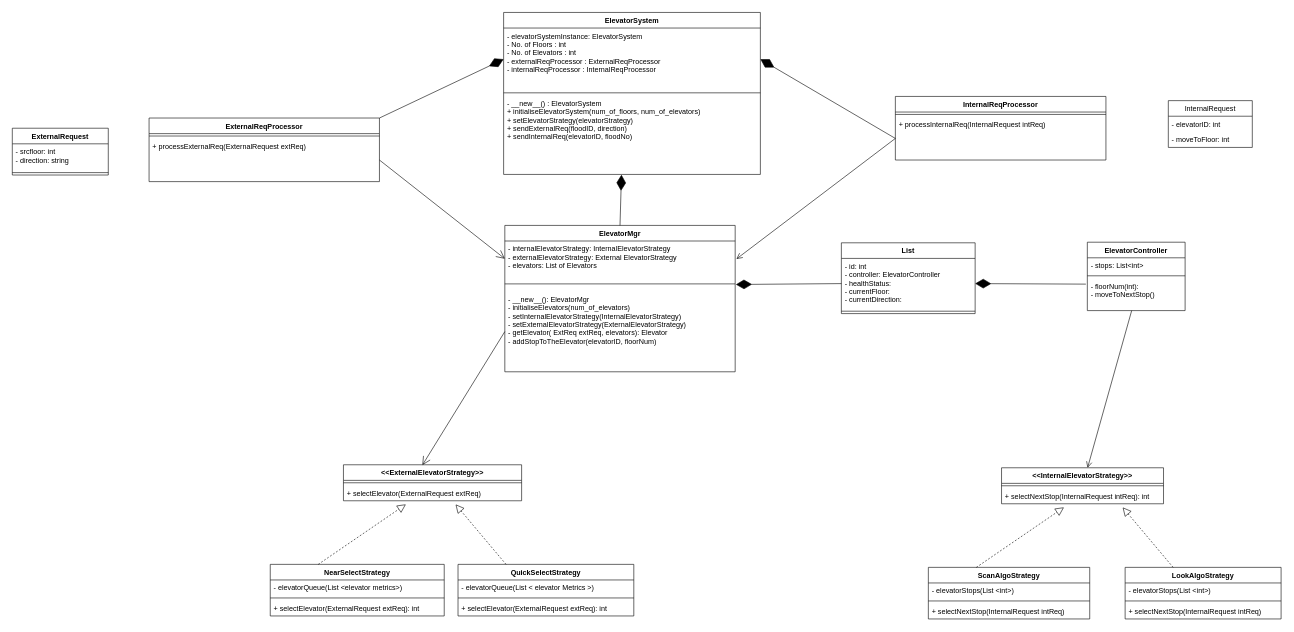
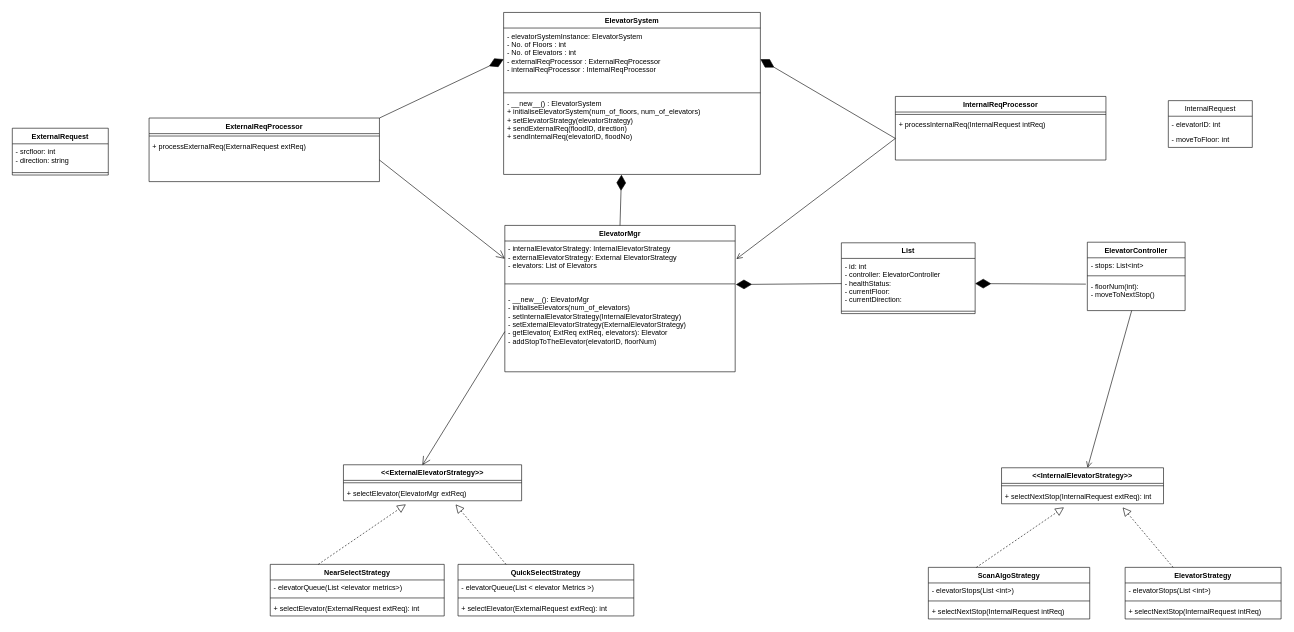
  <mxCell id="0" />
  <mxCell id="1" parent="0" />
  <mxCell id="2" value="ElevatorSystem" style="swimlane;fontStyle=1;align=center;verticalAlign=top;childLayout=stackLayout;horizontal=1;startSize=26;horizontalStack=0;resizeParent=1;resizeParentMax=0;resizeLast=0;collapsible=1;marginBottom=0;strokeColor=default;" parent="1" vertex="1"><mxGeometry x="839" y="20" width="428" height="270" as="geometry" /></mxCell>
  <mxCell id="3" value="- elevatorSystemInstance: ElevatorSystem&#10;- No. of Floors : int&#10;- No. of Elevators : int&#10;- externalReqProcessor : ExternalReqProcessor&#10;- internalReqProcessor : InternalReqProcessor&#10;&#10;&#10;&#10;&#10;&#10;" style="text;strokeColor=none;fillColor=none;align=left;verticalAlign=top;spacingLeft=4;spacingRight=4;overflow=hidden;rotatable=0;points=[[0,0.5],[1,0.5]];portConstraint=eastwest;" parent="2" vertex="1"><mxGeometry y="26" width="428" height="104" as="geometry" /></mxCell>
  <mxCell id="4" value="" style="line;strokeWidth=1;fillColor=none;align=left;verticalAlign=middle;spacingTop=-1;spacingLeft=3;spacingRight=3;rotatable=0;labelPosition=right;points=[];portConstraint=eastwest;strokeColor=inherit;" parent="2" vertex="1"><mxGeometry y="130" width="428" height="8" as="geometry" /></mxCell>
  <mxCell id="5" value="- __new__() : ElevatorSystem&#10;+ initialiseElevatorSystem(num_of_floors, num_of_elevators)&#10;+ setElevatorStrategy(elevatorStrategy)&#10;+ sendExternalReq(floodID, direction)&#10;+ sendInternalReq(elevatorID, floodNo)&#10;" style="text;strokeColor=none;fillColor=none;align=left;verticalAlign=top;spacingLeft=4;spacingRight=4;overflow=hidden;rotatable=0;points=[[0,0.5],[1,0.5]];portConstraint=eastwest;" parent="2" vertex="1"><mxGeometry y="138" width="428" height="132" as="geometry" /></mxCell>
  <mxCell id="6" value="" style="endArrow=diamondThin;endFill=1;endSize=24;html=1;entryX=1;entryY=0.5;entryDx=0;entryDy=0;exitX=0;exitY=0.5;exitDx=0;exitDy=0;" parent="1" target="3" edge="1" source="9"><mxGeometry width="160" relative="1" as="geometry"><mxPoint x="1319" y="200" as="sourcePoint" /><mxPoint x="1419" y="250" as="targetPoint" /></mxGeometry></mxCell>
  <mxCell id="7" value="InternalReqProcessor" style="swimlane;fontStyle=1;align=center;verticalAlign=top;childLayout=stackLayout;horizontal=1;startSize=26;horizontalStack=0;resizeParent=1;resizeParentMax=0;resizeLast=0;collapsible=1;marginBottom=0;strokeColor=default;" parent="1" vertex="1"><mxGeometry x="1492" y="160" width="351" height="106" as="geometry" /></mxCell>
  <mxCell id="8" value="" style="line;strokeWidth=1;fillColor=none;align=left;verticalAlign=middle;spacingTop=-1;spacingLeft=3;spacingRight=3;rotatable=0;labelPosition=right;points=[];portConstraint=eastwest;strokeColor=inherit;" parent="7" vertex="1"><mxGeometry y="26" width="351" height="8" as="geometry" /></mxCell>
  <mxCell id="9" value="+ processInternalReq(InternalRequest intReq)" style="text;strokeColor=none;fillColor=none;align=left;verticalAlign=top;spacingLeft=4;spacingRight=4;overflow=hidden;rotatable=0;points=[[0,0.5],[1,0.5]];portConstraint=eastwest;" parent="7" vertex="1"><mxGeometry y="34" width="351" height="72" as="geometry" /></mxCell>
  <mxCell id="10" value="ExternalRequest" style="swimlane;fontStyle=1;align=center;verticalAlign=top;childLayout=stackLayout;horizontal=1;startSize=26;horizontalStack=0;resizeParent=1;resizeParentMax=0;resizeLast=0;collapsible=1;marginBottom=0;strokeColor=default;" parent="1" vertex="1"><mxGeometry x="20" y="213" width="160" height="78" as="geometry" /></mxCell>
  <mxCell id="11" value="- srcfloor: int&#10;- direction: string" style="text;strokeColor=none;fillColor=none;align=left;verticalAlign=top;spacingLeft=4;spacingRight=4;overflow=hidden;rotatable=0;points=[[0,0.5],[1,0.5]];portConstraint=eastwest;" parent="10" vertex="1"><mxGeometry y="26" width="160" height="44" as="geometry" /></mxCell>
  <mxCell id="12" value="" style="line;strokeWidth=1;fillColor=none;align=left;verticalAlign=middle;spacingTop=-1;spacingLeft=3;spacingRight=3;rotatable=0;labelPosition=right;points=[];portConstraint=eastwest;strokeColor=inherit;" parent="10" vertex="1"><mxGeometry y="70" width="160" height="8" as="geometry" /></mxCell>
  <mxCell id="13" value="ElevatorMgr" style="swimlane;fontStyle=1;align=center;verticalAlign=top;childLayout=stackLayout;horizontal=1;startSize=26;horizontalStack=0;resizeParent=1;resizeParentMax=0;resizeLast=0;collapsible=1;marginBottom=0;" vertex="1" parent="1"><mxGeometry x="841" y="375" width="384" height="244" as="geometry" /></mxCell>
  <mxCell id="14" value="- internalElevatorStrategy: InternalElevatorStrategy&#10;- externalElevatorStrategy: External ElevatorStrategy&#10;- elevators: List of Elevators&#10;" style="text;strokeColor=none;fillColor=none;align=left;verticalAlign=top;spacingLeft=4;spacingRight=4;overflow=hidden;rotatable=0;points=[[0,0.5],[1,0.5]];portConstraint=eastwest;" vertex="1" parent="13"><mxGeometry y="26" width="384" height="59" as="geometry" /></mxCell>
  <mxCell id="15" value="" style="line;strokeWidth=1;fillColor=none;align=left;verticalAlign=middle;spacingTop=-1;spacingLeft=3;spacingRight=3;rotatable=0;labelPosition=right;points=[];portConstraint=eastwest;strokeColor=inherit;" vertex="1" parent="13"><mxGeometry y="85" width="384" height="25" as="geometry" /></mxCell>
  <mxCell id="16" value="- __new__(): ElevatorMgr&#10;- initialiseElevators(num_of_elevators)&#10;- setInternalElevatorStrategy(InternalElevatorStrategy)&#10;- setExternalElevatorStrategy(ExternalElevatorStrategy)&#10;- getElevator( ExtReq extReq, elevators): Elevator&#10;- addStopToTheElevator(elevatorID, floorNum)&#10;" style="text;strokeColor=none;fillColor=none;align=left;verticalAlign=top;spacingLeft=4;spacingRight=4;overflow=hidden;rotatable=0;points=[[0,0.5],[1,0.5]];portConstraint=eastwest;fontStyle=0" vertex="1" parent="13"><mxGeometry y="110" width="384" height="134" as="geometry" /></mxCell>
  <mxCell id="17" value="&lt;&lt;ExternalElevatorStrategy&gt;&gt;&#10;" style="swimlane;fontStyle=1;align=center;verticalAlign=top;childLayout=stackLayout;horizontal=1;startSize=26;horizontalStack=0;resizeParent=1;resizeParentMax=0;resizeLast=0;collapsible=1;marginBottom=0;strokeColor=default;" vertex="1" parent="1"><mxGeometry x="572" y="774" width="297" height="60" as="geometry" /></mxCell>
  <mxCell id="18" value="" style="line;strokeWidth=1;fillColor=none;align=left;verticalAlign=middle;spacingTop=-1;spacingLeft=3;spacingRight=3;rotatable=0;labelPosition=right;points=[];portConstraint=eastwest;strokeColor=inherit;" vertex="1" parent="17"><mxGeometry y="26" width="297" height="8" as="geometry" /></mxCell>
- <mxCell id="19" value="+ selectElevator(ExternalRequest extReq)" style="text;strokeColor=none;fillColor=none;align=left;verticalAlign=top;spacingLeft=4;spacingRight=4;overflow=hidden;rotatable=0;points=[[0,0.5],[1,0.5]];portConstraint=eastwest;" vertex="1" parent="17"><mxGeometry y="34" width="297" height="26" as="geometry" /></mxCell>
+ <mxCell id="19" value="+ selectElevator(ElevatorMgr extReq)" style="text;strokeColor=none;fillColor=none;align=left;verticalAlign=top;spacingLeft=4;spacingRight=4;overflow=hidden;rotatable=0;points=[[0,0.5],[1,0.5]];portConstraint=eastwest;" vertex="1" parent="17"><mxGeometry y="34" width="297" height="26" as="geometry" /></mxCell>
  <mxCell id="20" value="NearSelectStrategy" style="swimlane;fontStyle=1;align=center;verticalAlign=top;childLayout=stackLayout;horizontal=1;startSize=26;horizontalStack=0;resizeParent=1;resizeParentMax=0;resizeLast=0;collapsible=1;marginBottom=0;strokeColor=default;" vertex="1" parent="1"><mxGeometry x="450" y="940" width="290" height="86" as="geometry" /></mxCell>
  <mxCell id="21" value="- elevatorQueue(List &lt;elevator metrics&gt;)" style="text;strokeColor=none;fillColor=none;align=left;verticalAlign=top;spacingLeft=4;spacingRight=4;overflow=hidden;rotatable=0;points=[[0,0.5],[1,0.5]];portConstraint=eastwest;" vertex="1" parent="20"><mxGeometry y="26" width="290" height="26" as="geometry" /></mxCell>
  <mxCell id="22" value="" style="line;strokeWidth=1;fillColor=none;align=left;verticalAlign=middle;spacingTop=-1;spacingLeft=3;spacingRight=3;rotatable=0;labelPosition=right;points=[];portConstraint=eastwest;strokeColor=inherit;" vertex="1" parent="20"><mxGeometry y="52" width="290" height="8" as="geometry" /></mxCell>
  <mxCell id="23" value="+ selectElevator(ExternalRequest extReq): int" style="text;strokeColor=none;fillColor=none;align=left;verticalAlign=top;spacingLeft=4;spacingRight=4;overflow=hidden;rotatable=0;points=[[0,0.5],[1,0.5]];portConstraint=eastwest;" vertex="1" parent="20"><mxGeometry y="60" width="290" height="26" as="geometry" /></mxCell>
  <mxCell id="24" value="" style="endArrow=block;dashed=1;endFill=0;endSize=12;html=1;" edge="1" parent="20"><mxGeometry width="160" relative="1" as="geometry"><mxPoint x="80" as="sourcePoint" /><mxPoint x="226.018" y="-100" as="targetPoint" /></mxGeometry></mxCell>
  <mxCell id="25" value="QuickSelectStrategy" style="swimlane;fontStyle=1;align=center;verticalAlign=top;childLayout=stackLayout;horizontal=1;startSize=26;horizontalStack=0;resizeParent=1;resizeParentMax=0;resizeLast=0;collapsible=1;marginBottom=0;strokeColor=default;" vertex="1" parent="1"><mxGeometry x="763" y="940" width="293" height="86" as="geometry" /></mxCell>
  <mxCell id="26" value="- elevatorQueue(List &lt; elevator Metrics &gt;)" style="text;strokeColor=none;fillColor=none;align=left;verticalAlign=top;spacingLeft=4;spacingRight=4;overflow=hidden;rotatable=0;points=[[0,0.5],[1,0.5]];portConstraint=eastwest;" vertex="1" parent="25"><mxGeometry y="26" width="293" height="26" as="geometry" /></mxCell>
  <mxCell id="27" value="" style="line;strokeWidth=1;fillColor=none;align=left;verticalAlign=middle;spacingTop=-1;spacingLeft=3;spacingRight=3;rotatable=0;labelPosition=right;points=[];portConstraint=eastwest;strokeColor=inherit;" vertex="1" parent="25"><mxGeometry y="52" width="293" height="8" as="geometry" /></mxCell>
  <mxCell id="28" value="" style="endArrow=block;dashed=1;endFill=0;endSize=12;html=1;" edge="1" parent="25"><mxGeometry width="160" relative="1" as="geometry"><mxPoint x="80" as="sourcePoint" /><mxPoint x="-4.071" y="-100" as="targetPoint" /></mxGeometry></mxCell>
  <mxCell id="29" value="+ selectElevator(ExternalRequest extReq): int" style="text;strokeColor=none;fillColor=none;align=left;verticalAlign=top;spacingLeft=4;spacingRight=4;overflow=hidden;rotatable=0;points=[[0,0.5],[1,0.5]];portConstraint=eastwest;" vertex="1" parent="25"><mxGeometry y="60" width="293" height="26" as="geometry" /></mxCell>
  <mxCell id="30" value="&lt;&lt;InternalElevatorStrategy&gt;&gt;&#10;" style="swimlane;fontStyle=1;align=center;verticalAlign=top;childLayout=stackLayout;horizontal=1;startSize=26;horizontalStack=0;resizeParent=1;resizeParentMax=0;resizeLast=0;collapsible=1;marginBottom=0;strokeColor=default;" vertex="1" parent="1"><mxGeometry x="1669" y="779" width="270" height="60" as="geometry" /></mxCell>
  <mxCell id="31" value="" style="line;strokeWidth=1;fillColor=none;align=left;verticalAlign=middle;spacingTop=-1;spacingLeft=3;spacingRight=3;rotatable=0;labelPosition=right;points=[];portConstraint=eastwest;strokeColor=inherit;" vertex="1" parent="30"><mxGeometry y="26" width="270" height="8" as="geometry" /></mxCell>
- <mxCell id="32" value="+ selectNextStop(InternalRequest intReq): int" style="text;strokeColor=none;fillColor=none;align=left;verticalAlign=top;spacingLeft=4;spacingRight=4;overflow=hidden;rotatable=0;points=[[0,0.5],[1,0.5]];portConstraint=eastwest;" vertex="1" parent="30"><mxGeometry y="34" width="270" height="26" as="geometry" /></mxCell>
+ <mxCell id="32" value="+ selectNextStop(InternalRequest extReq): int" style="text;strokeColor=none;fillColor=none;align=left;verticalAlign=top;spacingLeft=4;spacingRight=4;overflow=hidden;rotatable=0;points=[[0,0.5],[1,0.5]];portConstraint=eastwest;" vertex="1" parent="30"><mxGeometry y="34" width="270" height="26" as="geometry" /></mxCell>
  <mxCell id="33" value="ScanAlgoStrategy" style="swimlane;fontStyle=1;align=center;verticalAlign=top;childLayout=stackLayout;horizontal=1;startSize=26;horizontalStack=0;resizeParent=1;resizeParentMax=0;resizeLast=0;collapsible=1;marginBottom=0;strokeColor=default;" vertex="1" parent="1"><mxGeometry x="1547" y="945" width="269" height="86" as="geometry" /></mxCell>
  <mxCell id="34" value="- elevatorStops(List &lt;int&gt;)" style="text;strokeColor=none;fillColor=none;align=left;verticalAlign=top;spacingLeft=4;spacingRight=4;overflow=hidden;rotatable=0;points=[[0,0.5],[1,0.5]];portConstraint=eastwest;" vertex="1" parent="33"><mxGeometry y="26" width="269" height="26" as="geometry" /></mxCell>
  <mxCell id="35" value="" style="line;strokeWidth=1;fillColor=none;align=left;verticalAlign=middle;spacingTop=-1;spacingLeft=3;spacingRight=3;rotatable=0;labelPosition=right;points=[];portConstraint=eastwest;strokeColor=inherit;" vertex="1" parent="33"><mxGeometry y="52" width="269" height="8" as="geometry" /></mxCell>
  <mxCell id="36" value="+ selectNextStop(InternalRequest intReq)" style="text;strokeColor=none;fillColor=none;align=left;verticalAlign=top;spacingLeft=4;spacingRight=4;overflow=hidden;rotatable=0;points=[[0,0.5],[1,0.5]];portConstraint=eastwest;" vertex="1" parent="33"><mxGeometry y="60" width="269" height="26" as="geometry" /></mxCell>
  <mxCell id="37" value="" style="endArrow=block;dashed=1;endFill=0;endSize=12;html=1;" edge="1" parent="33"><mxGeometry width="160" relative="1" as="geometry"><mxPoint x="80" as="sourcePoint" /><mxPoint x="226.018" y="-100" as="targetPoint" /></mxGeometry></mxCell>
- <mxCell id="38" value="LookAlgoStrategy" style="swimlane;fontStyle=1;align=center;verticalAlign=top;childLayout=stackLayout;horizontal=1;startSize=26;horizontalStack=0;resizeParent=1;resizeParentMax=0;resizeLast=0;collapsible=1;marginBottom=0;strokeColor=default;" vertex="1" parent="1"><mxGeometry x="1875" y="945" width="260" height="86" as="geometry" /></mxCell>
+ <mxCell id="38" value="ElevatorStrategy" style="swimlane;fontStyle=1;align=center;verticalAlign=top;childLayout=stackLayout;horizontal=1;startSize=26;horizontalStack=0;resizeParent=1;resizeParentMax=0;resizeLast=0;collapsible=1;marginBottom=0;strokeColor=default;" vertex="1" parent="1"><mxGeometry x="1875" y="945" width="260" height="86" as="geometry" /></mxCell>
  <mxCell id="39" value="- elevatorStops(List &lt;int&gt;)" style="text;strokeColor=none;fillColor=none;align=left;verticalAlign=top;spacingLeft=4;spacingRight=4;overflow=hidden;rotatable=0;points=[[0,0.5],[1,0.5]];portConstraint=eastwest;" vertex="1" parent="38"><mxGeometry y="26" width="260" height="26" as="geometry" /></mxCell>
  <mxCell id="40" value="" style="line;strokeWidth=1;fillColor=none;align=left;verticalAlign=middle;spacingTop=-1;spacingLeft=3;spacingRight=3;rotatable=0;labelPosition=right;points=[];portConstraint=eastwest;strokeColor=inherit;" vertex="1" parent="38"><mxGeometry y="52" width="260" height="8" as="geometry" /></mxCell>
  <mxCell id="41" value="+ selectNextStop(InternalRequest intReq)" style="text;strokeColor=none;fillColor=none;align=left;verticalAlign=top;spacingLeft=4;spacingRight=4;overflow=hidden;rotatable=0;points=[[0,0.5],[1,0.5]];portConstraint=eastwest;" vertex="1" parent="38"><mxGeometry y="60" width="260" height="26" as="geometry" /></mxCell>
  <mxCell id="42" value="" style="endArrow=block;dashed=1;endFill=0;endSize=12;html=1;" edge="1" parent="38"><mxGeometry width="160" relative="1" as="geometry"><mxPoint x="80" as="sourcePoint" /><mxPoint x="-4.071" y="-100" as="targetPoint" /></mxGeometry></mxCell>
  <mxCell id="43" value="ExternalReqProcessor" style="swimlane;fontStyle=1;align=center;verticalAlign=top;childLayout=stackLayout;horizontal=1;startSize=26;horizontalStack=0;resizeParent=1;resizeParentMax=0;resizeLast=0;collapsible=1;marginBottom=0;strokeColor=default;" vertex="1" parent="1"><mxGeometry x="248" y="196" width="384" height="106" as="geometry" /></mxCell>
  <mxCell id="44" value="" style="line;strokeWidth=1;fillColor=none;align=left;verticalAlign=middle;spacingTop=-1;spacingLeft=3;spacingRight=3;rotatable=0;labelPosition=right;points=[];portConstraint=eastwest;strokeColor=inherit;" vertex="1" parent="43"><mxGeometry y="26" width="384" height="8" as="geometry" /></mxCell>
  <mxCell id="45" value="+ processExternalReq(ExternalRequest extReq)" style="text;strokeColor=none;fillColor=none;align=left;verticalAlign=top;spacingLeft=4;spacingRight=4;overflow=hidden;rotatable=0;points=[[0,0.5],[1,0.5]];portConstraint=eastwest;" vertex="1" parent="43"><mxGeometry y="34" width="384" height="72" as="geometry" /></mxCell>
  <mxCell id="46" value="InternalRequest" style="swimlane;fontStyle=0;childLayout=stackLayout;horizontal=1;startSize=26;fillColor=none;horizontalStack=0;resizeParent=1;resizeParentMax=0;resizeLast=0;collapsible=1;marginBottom=0;" vertex="1" parent="1"><mxGeometry x="1947" y="167" width="140" height="78" as="geometry" /></mxCell>
  <mxCell id="47" value="- elevatorID: int" style="text;strokeColor=none;fillColor=none;align=left;verticalAlign=top;spacingLeft=4;spacingRight=4;overflow=hidden;rotatable=0;points=[[0,0.5],[1,0.5]];portConstraint=eastwest;" vertex="1" parent="46"><mxGeometry y="26" width="140" height="26" as="geometry" /></mxCell>
  <mxCell id="48" value="- moveToFloor: int" style="text;strokeColor=none;fillColor=none;align=left;verticalAlign=top;spacingLeft=4;spacingRight=4;overflow=hidden;rotatable=0;points=[[0,0.5],[1,0.5]];portConstraint=eastwest;" vertex="1" parent="46"><mxGeometry y="52" width="140" height="26" as="geometry" /></mxCell>
  <mxCell id="49" value="List" style="swimlane;fontStyle=1;align=center;verticalAlign=top;childLayout=stackLayout;horizontal=1;startSize=26;horizontalStack=0;resizeParent=1;resizeParentMax=0;resizeLast=0;collapsible=1;marginBottom=0;" vertex="1" parent="1"><mxGeometry x="1402" y="404" width="223" height="118" as="geometry" /></mxCell>
  <mxCell id="50" value="- id: int&#10;- controller: ElevatorController&#10;- healthStatus: &#10;- currentFloor:&#10;- currentDirection:" style="text;strokeColor=none;fillColor=none;align=left;verticalAlign=top;spacingLeft=4;spacingRight=4;overflow=hidden;rotatable=0;points=[[0,0.5],[1,0.5]];portConstraint=eastwest;" vertex="1" parent="49"><mxGeometry y="26" width="223" height="84" as="geometry" /></mxCell>
  <mxCell id="51" value="" style="line;strokeWidth=1;fillColor=none;align=left;verticalAlign=middle;spacingTop=-1;spacingLeft=3;spacingRight=3;rotatable=0;labelPosition=right;points=[];portConstraint=eastwest;strokeColor=inherit;" vertex="1" parent="49"><mxGeometry y="110" width="223" height="8" as="geometry" /></mxCell>
  <mxCell id="52" value="ElevatorController" style="swimlane;fontStyle=1;align=center;verticalAlign=top;childLayout=stackLayout;horizontal=1;startSize=26;horizontalStack=0;resizeParent=1;resizeParentMax=0;resizeLast=0;collapsible=1;marginBottom=0;" vertex="1" parent="1"><mxGeometry x="1812" y="403" width="163" height="114" as="geometry" /></mxCell>
  <mxCell id="53" value="- stops: List&lt;int&gt;" style="text;strokeColor=none;fillColor=none;align=left;verticalAlign=top;spacingLeft=4;spacingRight=4;overflow=hidden;rotatable=0;points=[[0,0.5],[1,0.5]];portConstraint=eastwest;" vertex="1" parent="52"><mxGeometry y="26" width="163" height="26" as="geometry" /></mxCell>
  <mxCell id="54" value="" style="line;strokeWidth=1;fillColor=none;align=left;verticalAlign=middle;spacingTop=-1;spacingLeft=3;spacingRight=3;rotatable=0;labelPosition=right;points=[];portConstraint=eastwest;strokeColor=inherit;" vertex="1" parent="52"><mxGeometry y="52" width="163" height="8" as="geometry" /></mxCell>
  <mxCell id="55" value="- floorNum(int):&#10;- moveToNextStop()" style="text;strokeColor=none;fillColor=none;align=left;verticalAlign=top;spacingLeft=4;spacingRight=4;overflow=hidden;rotatable=0;points=[[0,0.5],[1,0.5]];portConstraint=eastwest;" vertex="1" parent="52"><mxGeometry y="60" width="163" height="54" as="geometry" /></mxCell>
  <mxCell id="56" value="" style="endArrow=diamondThin;endFill=1;endSize=24;html=1;exitX=0;exitY=0.5;exitDx=0;exitDy=0;entryX=1.003;entryY=-0.086;entryDx=0;entryDy=0;entryPerimeter=0;" edge="1" parent="1" source="50" target="16"><mxGeometry width="160" relative="1" as="geometry"><mxPoint x="1162" y="548" as="sourcePoint" /><mxPoint x="1322" y="548" as="targetPoint" /></mxGeometry></mxCell>
  <mxCell id="57" value="" style="endArrow=diamondThin;endFill=1;endSize=24;html=1;exitX=-0.015;exitY=0.183;exitDx=0;exitDy=0;exitPerimeter=0;entryX=1;entryY=0.5;entryDx=0;entryDy=0;" edge="1" parent="1" source="55" target="50"><mxGeometry width="160" relative="1" as="geometry"><mxPoint x="1212" y="548" as="sourcePoint" /><mxPoint x="1686" y="411" as="targetPoint" /></mxGeometry></mxCell>
  <mxCell id="58" value="" style="endArrow=open;endFill=1;endSize=12;html=1;exitX=0;exitY=0.5;exitDx=0;exitDy=0;entryX=0.443;entryY=0.01;entryDx=0;entryDy=0;entryPerimeter=0;" edge="1" parent="1" source="16" target="17"><mxGeometry width="160" relative="1" as="geometry"><mxPoint x="961" y="722" as="sourcePoint" /><mxPoint x="1121" y="722" as="targetPoint" /></mxGeometry></mxCell>
  <mxCell id="59" value="" style="endArrow=diamondThin;endFill=1;endSize=24;html=1;exitX=0.5;exitY=0;exitDx=0;exitDy=0;entryX=0.459;entryY=1.004;entryDx=0;entryDy=0;entryPerimeter=0;" edge="1" parent="1" source="13" target="5"><mxGeometry width="160" relative="1" as="geometry"><mxPoint x="1476" y="415" as="sourcePoint" /><mxPoint x="1255" y="444.5" as="targetPoint" /></mxGeometry></mxCell>
  <mxCell id="60" value="" style="endArrow=open;endFill=1;endSize=12;html=1;exitX=1;exitY=0.5;exitDx=0;exitDy=0;entryX=0;entryY=0.5;entryDx=0;entryDy=0;" edge="1" parent="1" source="45" target="14"><mxGeometry width="160" relative="1" as="geometry"><mxPoint x="871" y="549" as="sourcePoint" /><mxPoint x="863" y="427" as="targetPoint" /></mxGeometry></mxCell>
  <mxCell id="61" value="" style="endArrow=diamondThin;endFill=1;endSize=24;html=1;entryX=0;entryY=0.5;entryDx=0;entryDy=0;exitX=1;exitY=0;exitDx=0;exitDy=0;" edge="1" parent="1" source="43" target="3"><mxGeometry width="160" relative="1" as="geometry"><mxPoint x="798" y="246" as="sourcePoint" /><mxPoint x="746" y="144" as="targetPoint" /></mxGeometry></mxCell>
  <mxCell id="62" value="" style="endArrow=open;startArrow=none;endFill=0;startFill=0;endSize=8;html=1;verticalAlign=bottom;labelBackgroundColor=none;strokeWidth=1;exitX=0;exitY=0.5;exitDx=0;exitDy=0;" edge="1" parent="1" source="9"><mxGeometry width="160" relative="1" as="geometry"><mxPoint x="1387" y="435" as="sourcePoint" /><mxPoint x="1227" y="431" as="targetPoint" /></mxGeometry></mxCell>
  <mxCell id="63" value="" style="endArrow=open;startArrow=none;endFill=0;startFill=0;endSize=8;html=1;verticalAlign=bottom;labelBackgroundColor=none;strokeWidth=1;" edge="1" parent="1" source="55" target="30"><mxGeometry width="160" relative="1" as="geometry"><mxPoint x="1502" y="240" as="sourcePoint" /><mxPoint x="1840" y="611" as="targetPoint" /></mxGeometry></mxCell>
